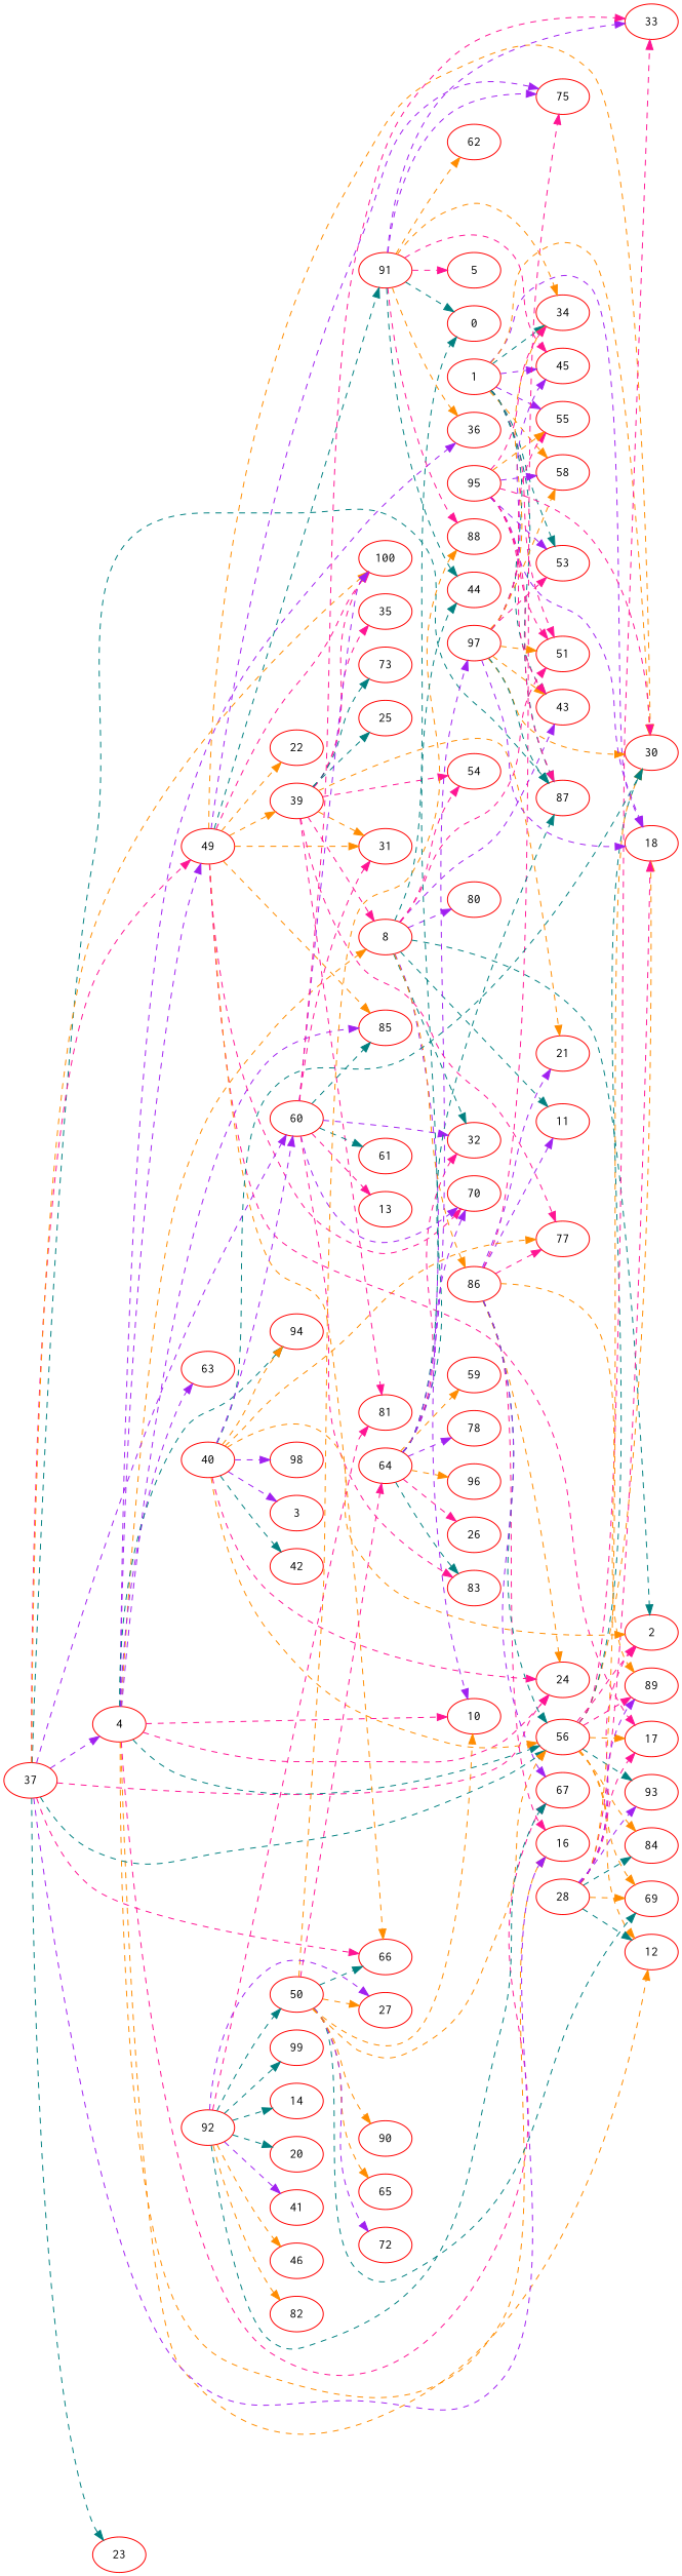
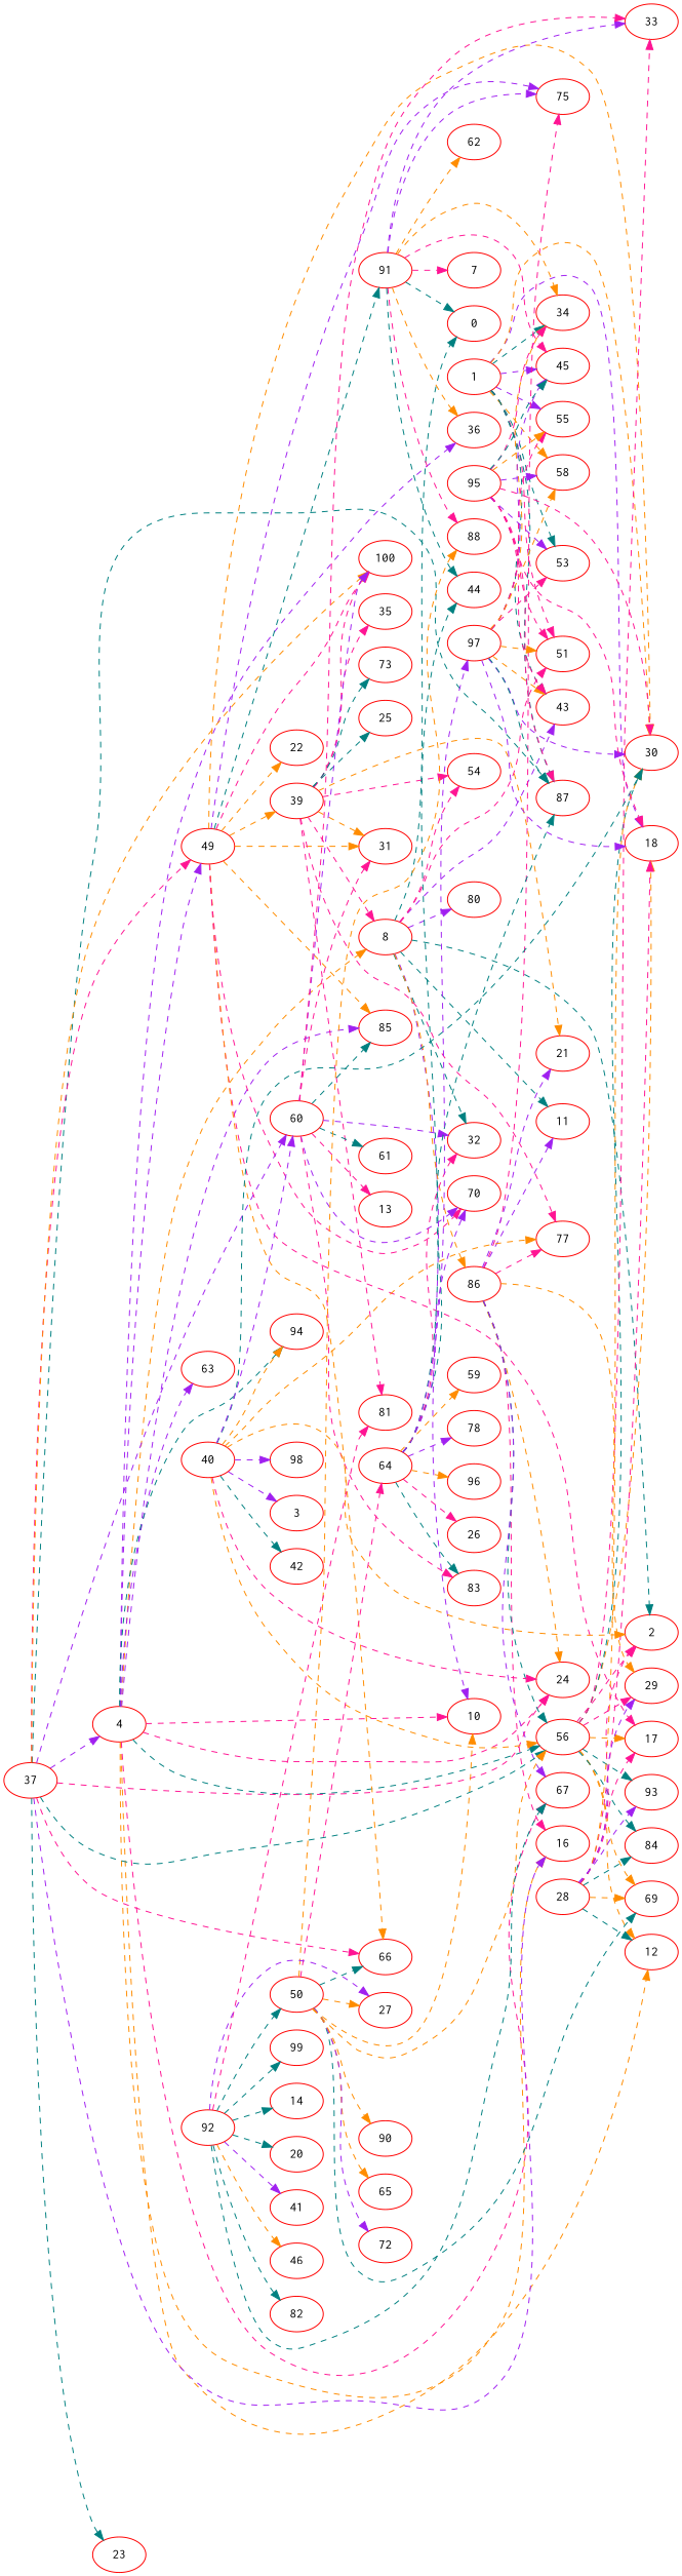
  digraph {
    rankdir=LR
    node [color=Red fontname=Courier]
    edge [color=darkorange style=dashed]
    1
    18
    30
    34
    43
    45
    51
    53
    55
    58
    87
    4
    8
    10
    12
    16
    24
    36
    49
    56
    63
    67
    85
    94
    0
    2
    11
    32
    54
    80
    86
    17
    66
    100
    39
    31
    22
    70
    75
    91
-   29 [label=89]
+   29
    33
    69
    84
    93
    21
    77
    25
    35
    73
    81
    88
    44
-   5
+   5 [label=7]
    62
    28
    37
    23
    60
    13
    61
    83
    40
    3
    42
    98
    50
    27
    64
    65
    72
    90
    26
    59
    78
    96
    97
    92
    14
    20
    41
    46
    82
    99
    95
    1 -> 18 [color=purple]
    1 -> 30
    1 -> 34 [color=teal]
    1 -> 43 [color=teal]
    1 -> 45 [color=purple]
    1 -> 51 [color=deeppink]
    1 -> 53 [color=teal]
    1 -> 55 [color=purple]
    1 -> 58
    1 -> 87 [color=teal]
    4 -> 8
    4 -> 10 [color=deeppink]
    4 -> 12
    4 -> 16
    4 -> 24 [color=deeppink]
    4 -> 36 [color=purple]
    4 -> 49 [color=purple]
    4 -> 56 [color=teal]
    4 -> 63 [color=purple]
    4 -> 67 [color=deeppink]
    4 -> 85 [color=purple]
    4 -> 94 [color=teal]
    8 -> 43 [color=purple]
    8 -> 51 [color=deeppink]
    8 -> 10 [color=purple]
    8 -> 0 [color=teal]
    8 -> 2 [color=teal]
    8 -> 11 [color=teal]
    8 -> 32 [color=teal]
    8 -> 54 [color=deeppink]
    8 -> 80 [color=purple]
    8 -> 86
    49 -> 30
    49 -> 85
    49 -> 17 [color=deeppink]
    49 -> 66
    49 -> 100 [color=deeppink]
    49 -> 39
    49 -> 31
    49 -> 22
    49 -> 70 [color=deeppink]
    49 -> 75 [color=purple]
    49 -> 91 [color=teal]
    56 -> 18
    56 -> 30 [color=teal]
    56 -> 12
    56 -> 2 [color=deeppink]
    56 -> 17
    56 -> 29 [color=deeppink]
    56 -> 33 [color=deeppink]
    56 -> 69
-   56 -> 84
+   56 -> 84 [color=teal]
    56 -> 93 [color=teal]
    86 -> 16 [color=deeppink]
    86 -> 24
    86 -> 56 [color=teal]
    86 -> 67 [color=purple]
    86 -> 11 [color=purple]
    86 -> 75 [color=deeppink]
    86 -> 29
    86 -> 21 [color=purple]
    86 -> 77 [color=deeppink]
    39 -> 8 [color=deeppink]
    39 -> 54 [color=deeppink]
    39 -> 100 [color=deeppink]
    39 -> 31
    39 -> 21
    39 -> 77 [color=deeppink]
    39 -> 25 [color=teal]
    39 -> 35 [color=deeppink]
    39 -> 73 [color=teal]
    39 -> 81 [color=deeppink]
    91 -> 34
    91 -> 45 [color=deeppink]
    91 -> 36
    91 -> 0 [color=teal]
    91 -> 75 [color=purple]
    91 -> 33 [color=purple]
    91 -> 88 [color=deeppink]
    91 -> 44 [color=teal]
    91 -> 5 [color=deeppink]
    91 -> 62
    28 -> 18 [color=deeppink]
    28 -> 30
    28 -> 12 [color=teal]
    28 -> 2 [color=deeppink]
    28 -> 17 [color=deeppink]
    28 -> 29 [color=purple]
    28 -> 69
    28 -> 84 [color=teal]
    28 -> 93 [color=purple]
    37 -> 87 [color=teal]
    37 -> 4 [color=purple]
    37 -> 16 [color=purple]
    37 -> 24 [color=deeppink]
    37 -> 49 [color=deeppink]
    37 -> 56 [color=teal]
    37 -> 66 [color=deeppink]
    37 -> 100
    37 -> 23 [color=teal]
    37 -> 60 [color=purple]
    60 -> 85 [color=teal]
    60 -> 32 [color=purple]
    60 -> 100 [color=purple]
    60 -> 31 [color=deeppink]
    60 -> 70 [color=purple]
    60 -> 33 [color=deeppink]
    60 -> 13 [color=deeppink]
    60 -> 61 [color=teal]
    60 -> 83 [color=deeppink]
    40 -> 30 [color=teal]
    40 -> 24 [color=deeppink]
    40 -> 56
    40 -> 94
    40 -> 2
    40 -> 77
    40 -> 60 [color=purple]
    40 -> 3 [color=purple]
    40 -> 42 [color=teal]
    40 -> 98 [color=purple]
    50 -> 10
    50 -> 56
    50 -> 66 [color=teal]
    50 -> 69 [color=teal]
    50 -> 88
    50 -> 27
    50 -> 64 [color=deeppink]
    50 -> 65
    50 -> 72 [color=purple]
    50 -> 90
    64 -> 87 [color=teal]
    64 -> 32 [color=deeppink]
    64 -> 70 [color=purple]
    64 -> 44 [color=teal]
    64 -> 83 [color=teal]
    64 -> 26 [color=deeppink]
    64 -> 59
    64 -> 78 [color=purple]
    64 -> 96
    64 -> 97 [color=purple]
    97 -> 18 [color=purple]
-   97 -> 30
+   97 -> 30 [color=purple]
    97 -> 34
    97 -> 43
    97 -> 45 [color=purple]
    97 -> 51
    97 -> 53 [color=deeppink]
    97 -> 55 [color=deeppink]
    97 -> 58
    97 -> 87 [color=teal]
    92 -> 67 [color=teal]
    92 -> 81 [color=deeppink]
    92 -> 50 [color=teal]
    92 -> 27 [color=purple]
    92 -> 14 [color=teal]
    92 -> 20 [color=teal]
    92 -> 41 [color=purple]
    92 -> 46
-   92 -> 82
+   92 -> 82 [color=teal]
    92 -> 99 [color=teal]
-   95 -> 18 [color=purple]
+   95 -> 18 [color=deeppink]
    95 -> 30 [color=deeppink]
    95 -> 34 [color=deeppink]
    95 -> 43 [color=deeppink]
+   95 -> 45 [color=teal]
    95 -> 51 [color=deeppink]
    95 -> 53 [color=purple]
    95 -> 55
    95 -> 58 [color=purple]
    95 -> 87 [color=deeppink]
  }
